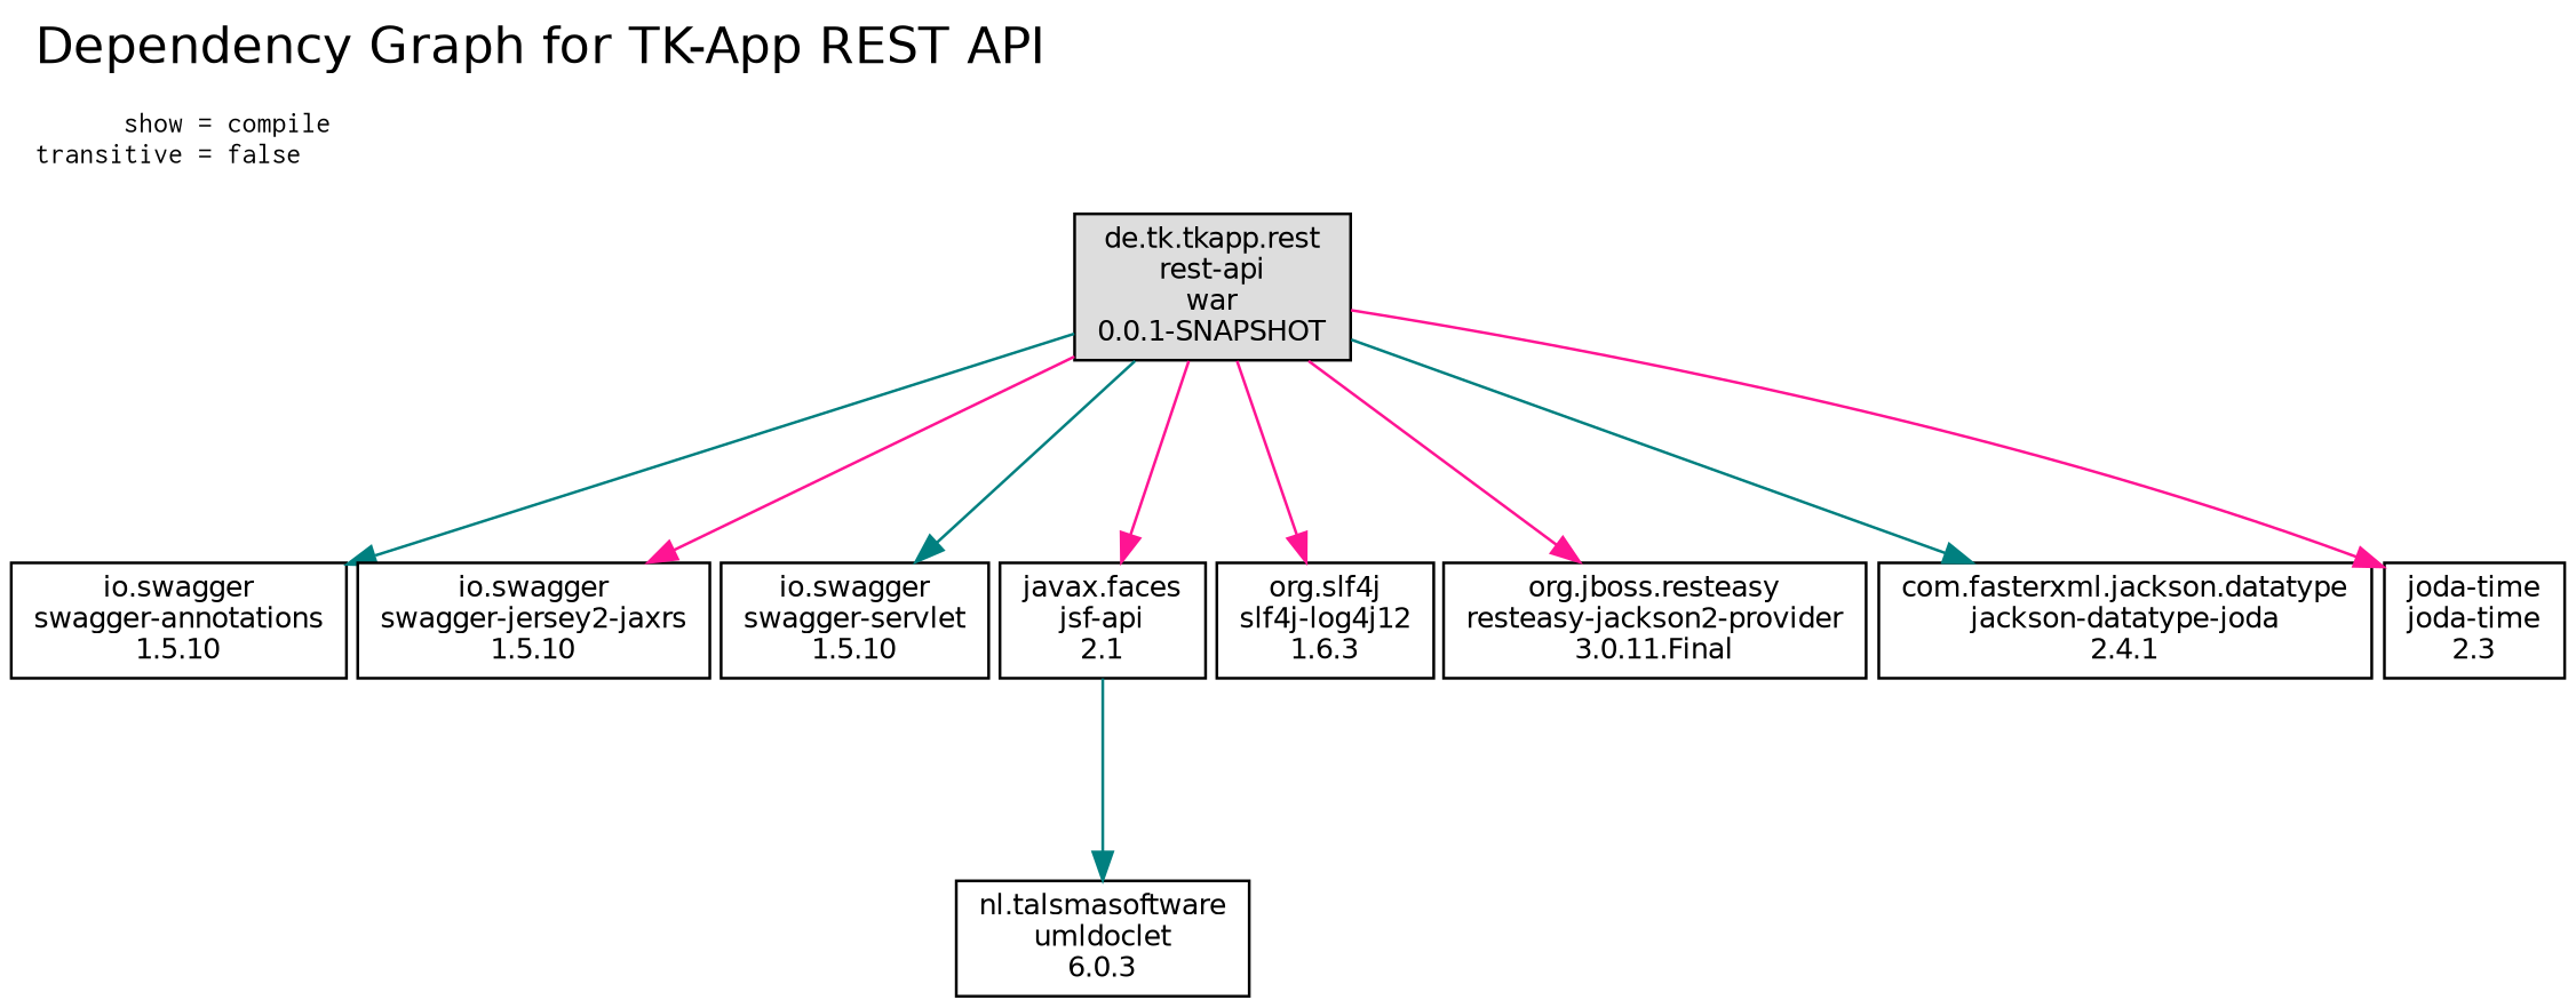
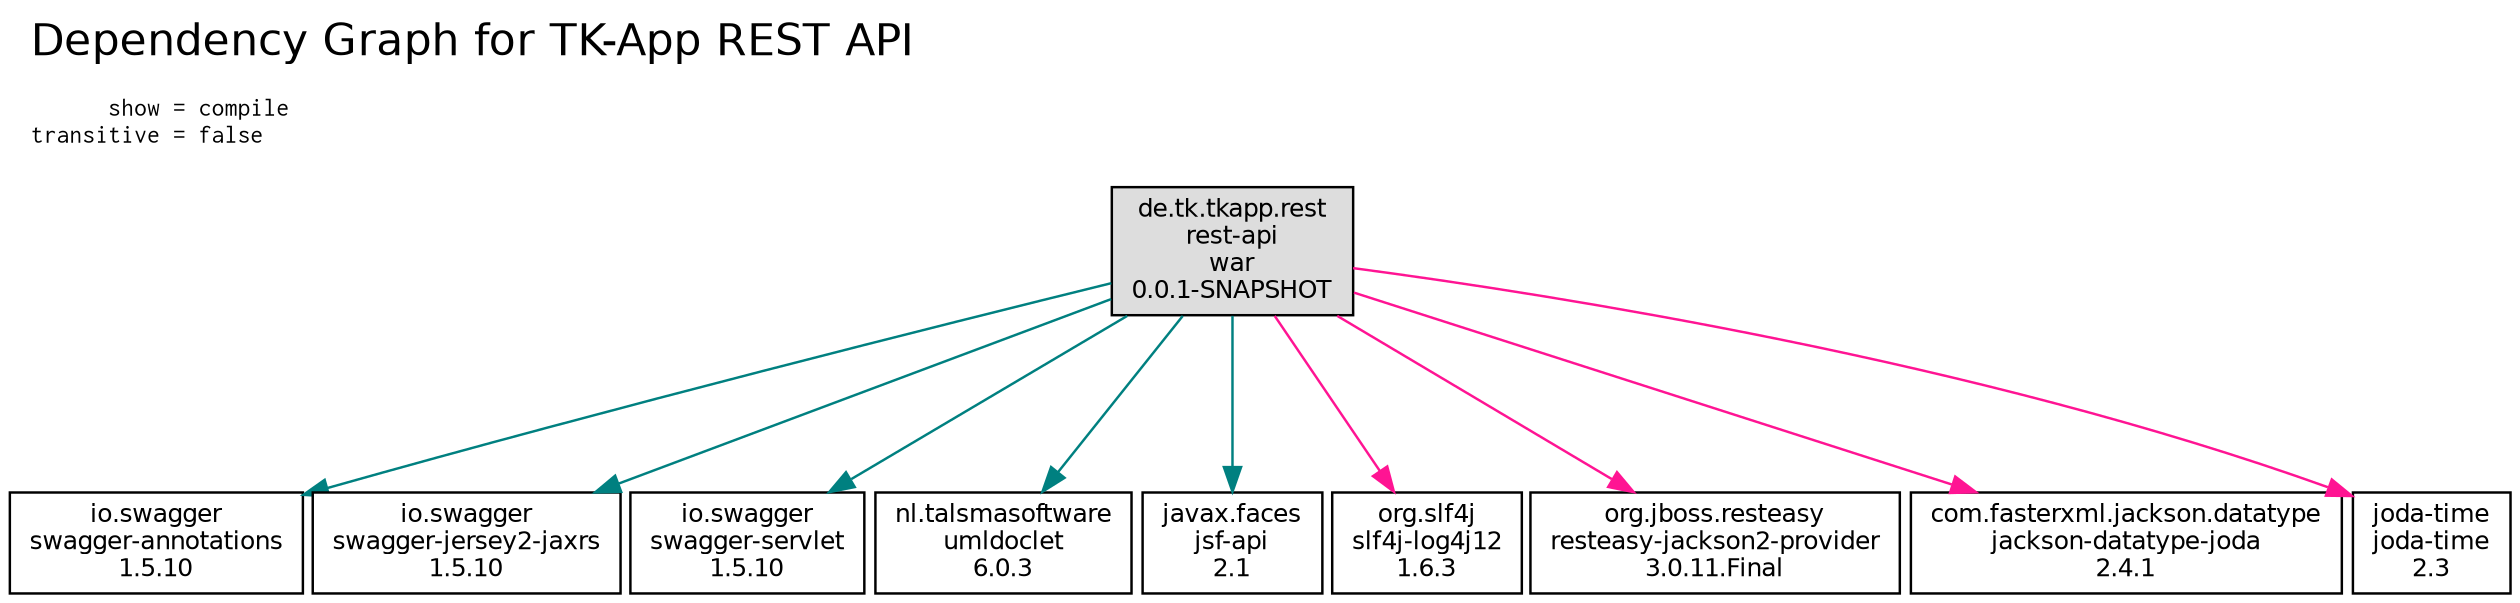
  digraph {
    fontname=Helvetica
    fontsize=18
    label=<<table border="0" cellpadding="0" cellspacing="0"><tr><td>Dependency Graph for TK-App REST API</td></tr><tr><td><font color="black" face="Courier" point-size="10"> </font></td></tr><tr><td align="LEFT"><font color="black" face="Courier" point-size="10">      show = compile</font></td></tr><tr><td align="LEFT"><font color="black" face="Courier" point-size="10">transitive = false</font></td></tr><tr><td><font color="black" face="Courier" point-size="10"> </font></td></tr></table>>
    labeljust=l
    labelloc=t
    nodesep=.05
    rankdir=TB
    ranksep=1
    node [color=black fillcolor=white fontcolor=black fontname=Helvetica fontsize=10 shape=rectangle style="solid,filled"]
    edge [color=deeppink fontcolor=black fontname=Helvetica fontsize=10 style=solid weight=1.0]
    n1 [fillcolor="#dddddd" label="de.tk.tkapp.rest\nrest-api\nwar\n0.0.1-SNAPSHOT"]
    n2 [label="io.swagger\nswagger-annotations\n1.5.10"]
    n3 [label="io.swagger\nswagger-jersey2-jaxrs\n1.5.10"]
    n4 [label="io.swagger\nswagger-servlet\n1.5.10"]
    n5 [label="nl.talsmasoftware\numldoclet\n6.0.3"]
    n6 [label="javax.faces\njsf-api\n2.1"]
    n7 [label="org.slf4j\nslf4j-log4j12\n1.6.3"]
    n8 [label="org.jboss.resteasy\nresteasy-jackson2-provider\n3.0.11.Final"]
    n9 [label="com.fasterxml.jackson.datatype\njackson-datatype-joda\n2.4.1"]
    n10 [label="joda-time\njoda-time\n2.3"]
    n1 -> n2 [color=teal]
-   n1 -> n3
+   n1 -> n3 [color=teal]
    n1 -> n4 [color=teal]
-   n6 -> n5 [color=teal]
-   n1 -> n6
+   n1 -> n5 [color=teal]
+   n1 -> n6 [color=teal]
    n1 -> n7
    n1 -> n8
-   n1 -> n9 [color=teal]
+   n1 -> n9
    n1 -> n10
  }
